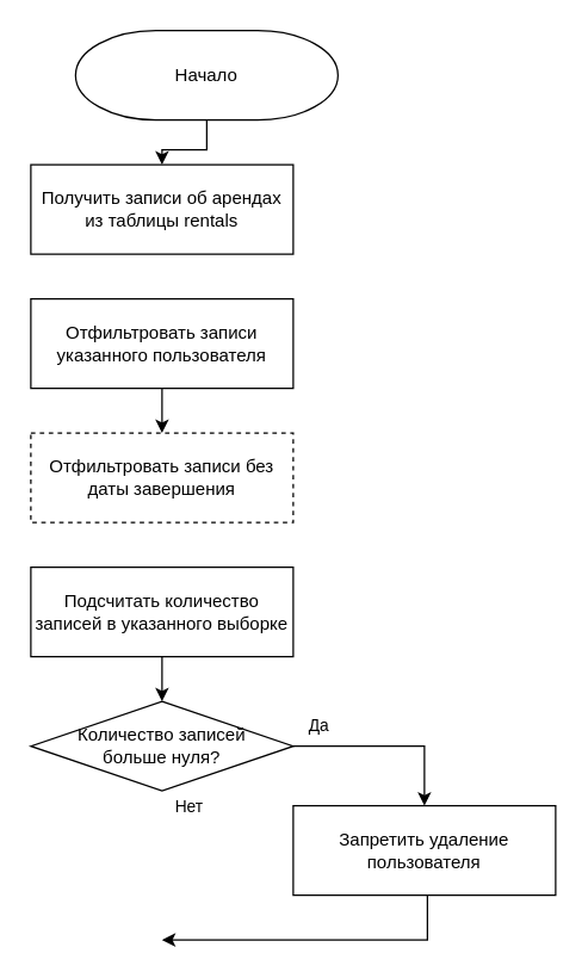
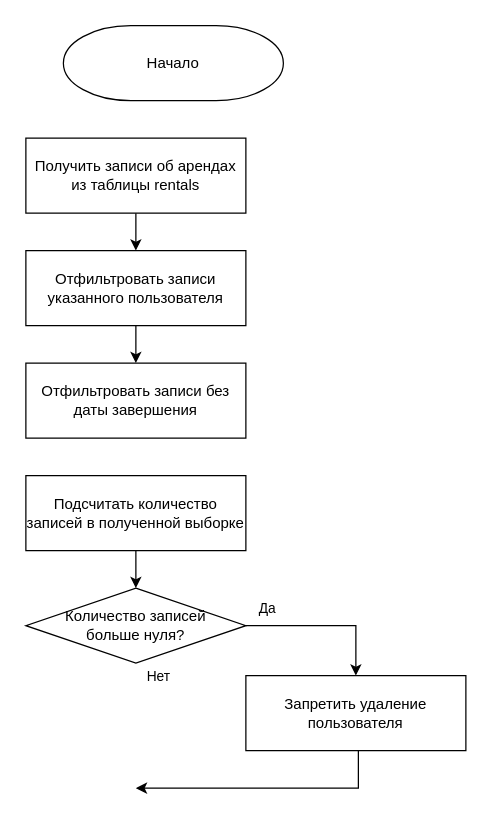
  <mxCell id="0" />
  <mxCell id="1" parent="0" />
- <mxCell id="2" style="edgeStyle=orthogonalEdgeStyle;rounded=0;orthogonalLoop=1;jettySize=auto;html=1;exitX=0.5;exitY=1;exitDx=0;exitDy=0;exitPerimeter=0;entryX=0.5;entryY=0;entryDx=0;entryDy=0;" parent="1" source="3" target="5" edge="1"><mxGeometry relative="1" as="geometry" /></mxCell>
  <mxCell id="3" value="Начало" style="strokeWidth=1;html=1;shape=mxgraph.flowchart.terminator;whiteSpace=wrap;" parent="1" vertex="1"><mxGeometry x="50" y="20" width="176" height="60" as="geometry" /></mxCell>
+ <mxCell id="4" style="edgeStyle=orthogonalEdgeStyle;rounded=0;orthogonalLoop=1;jettySize=auto;html=1;exitX=0.5;exitY=1;exitDx=0;exitDy=0;entryX=0.5;entryY=0;entryDx=0;entryDy=0;" parent="1" source="5" target="8" edge="1"><mxGeometry relative="1" as="geometry" /></mxCell>
  <mxCell id="5" value="Получить записи об арендах из таблицы rentals" style="rounded=0;whiteSpace=wrap;html=1;absoluteArcSize=1;arcSize=14;strokeWidth=1;" parent="1" vertex="1"><mxGeometry x="20" y="110" width="176" height="60" as="geometry" /></mxCell>
- <mxCell id="6" value="Отфильтровать записи без даты завершения" style="rounded=0;whiteSpace=wrap;html=1;absoluteArcSize=1;arcSize=14;strokeWidth=1;dashed=1;" parent="1" vertex="1"><mxGeometry x="20" y="290" width="176" height="60" as="geometry" /></mxCell>
+ <mxCell id="6" value="Отфильтровать записи без даты завершения" style="rounded=0;whiteSpace=wrap;html=1;absoluteArcSize=1;arcSize=14;strokeWidth=1;" parent="1" vertex="1"><mxGeometry x="20" y="290" width="176" height="60" as="geometry" /></mxCell>
  <mxCell id="7" style="edgeStyle=orthogonalEdgeStyle;rounded=0;orthogonalLoop=1;jettySize=auto;html=1;exitX=0.5;exitY=1;exitDx=0;exitDy=0;entryX=0.5;entryY=0;entryDx=0;entryDy=0;" parent="1" source="8" target="6" edge="1"><mxGeometry relative="1" as="geometry" /></mxCell>
  <mxCell id="8" value="Отфильтровать записи указанного пользователя" style="rounded=0;whiteSpace=wrap;html=1;absoluteArcSize=1;arcSize=14;strokeWidth=1;" parent="1" vertex="1"><mxGeometry x="20" y="200" width="176" height="60" as="geometry" /></mxCell>
  <mxCell id="9" style="edgeStyle=orthogonalEdgeStyle;rounded=0;orthogonalLoop=1;jettySize=auto;html=1;exitX=0.5;exitY=1;exitDx=0;exitDy=0;entryX=0.5;entryY=0;entryDx=0;entryDy=0;entryPerimeter=0;" parent="1" source="10" target="14" edge="1"><mxGeometry relative="1" as="geometry" /></mxCell>
- <mxCell id="10" value="Подсчитать количество записей в указанного выборке" style="rounded=0;whiteSpace=wrap;html=1;absoluteArcSize=1;arcSize=14;strokeWidth=1;" parent="1" vertex="1"><mxGeometry x="20" y="380" width="176" height="60" as="geometry" /></mxCell>
+ <mxCell id="10" value="Подсчитать количество записей в полученной выборке" style="rounded=0;whiteSpace=wrap;html=1;absoluteArcSize=1;arcSize=14;strokeWidth=1;" parent="1" vertex="1"><mxGeometry x="20" y="380" width="176" height="60" as="geometry" /></mxCell>
  <mxCell id="11" style="edgeStyle=orthogonalEdgeStyle;rounded=0;orthogonalLoop=1;jettySize=auto;html=1;entryX=0.5;entryY=0;entryDx=0;entryDy=0;exitX=1;exitY=0.5;exitDx=0;exitDy=0;exitPerimeter=0;" parent="1" source="14" target="16" edge="1"><mxGeometry relative="1" as="geometry" /></mxCell>
  <mxCell id="12" value="Да" style="edgeLabel;html=1;align=center;verticalAlign=middle;resizable=0;points=[];" parent="11" vertex="1" connectable="0"><mxGeometry x="-0.853" y="2" relative="1" as="geometry"><mxPoint x="7" y="-13" as="offset" /></mxGeometry></mxCell>
  <mxCell id="13" value="Нет" style="edgeLabel;html=1;align=center;verticalAlign=middle;resizable=0;points=[];" vertex="1" connectable="0" parent="11"><mxGeometry x="-0.853" y="2" relative="1" as="geometry"><mxPoint x="-80" y="42" as="offset" /></mxGeometry></mxCell>
  <mxCell id="14" value="Количество записей&lt;br&gt;больше нуля?" style="strokeWidth=1;html=1;shape=mxgraph.flowchart.decision;whiteSpace=wrap;" parent="1" vertex="1"><mxGeometry x="20" y="470" width="176" height="60" as="geometry" /></mxCell>
  <mxCell id="15" style="edgeStyle=orthogonalEdgeStyle;rounded=0;orthogonalLoop=1;jettySize=auto;html=1;exitX=0.5;exitY=1;exitDx=0;exitDy=0;" edge="1" parent="1"><mxGeometry relative="1" as="geometry"><mxPoint x="286" y="600" as="sourcePoint" /><mxPoint x="108" y="630" as="targetPoint" /><Array as="points"><mxPoint x="286" y="630" /></Array></mxGeometry></mxCell>
  <mxCell id="16" value="Запретить удаление пользователя" style="rounded=0;whiteSpace=wrap;html=1;absoluteArcSize=1;arcSize=14;strokeWidth=1;" parent="1" vertex="1"><mxGeometry x="196" y="540" width="176" height="60" as="geometry" /></mxCell>
